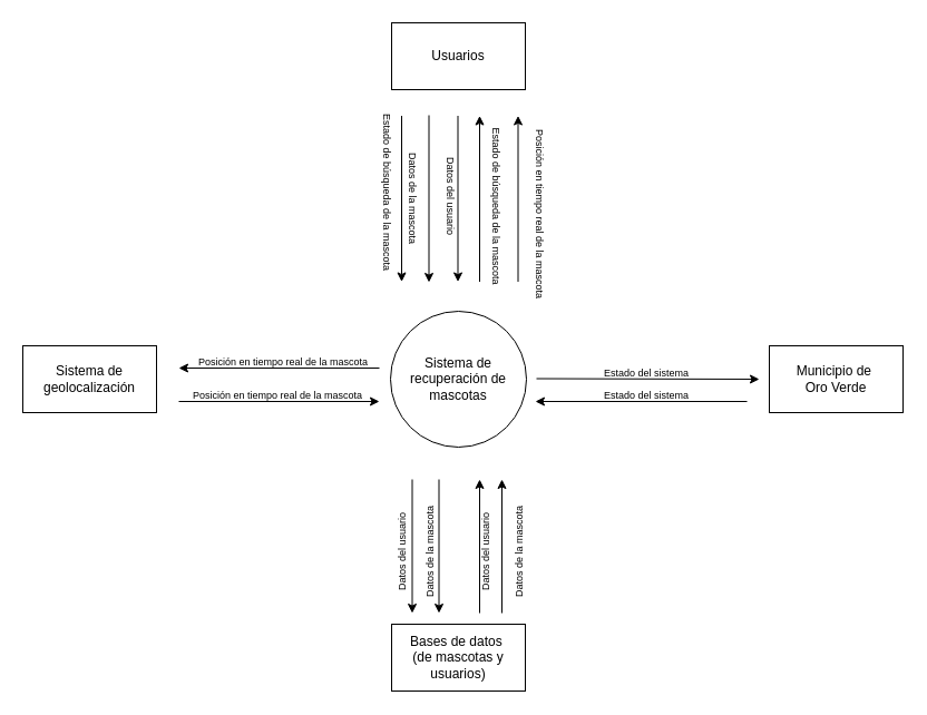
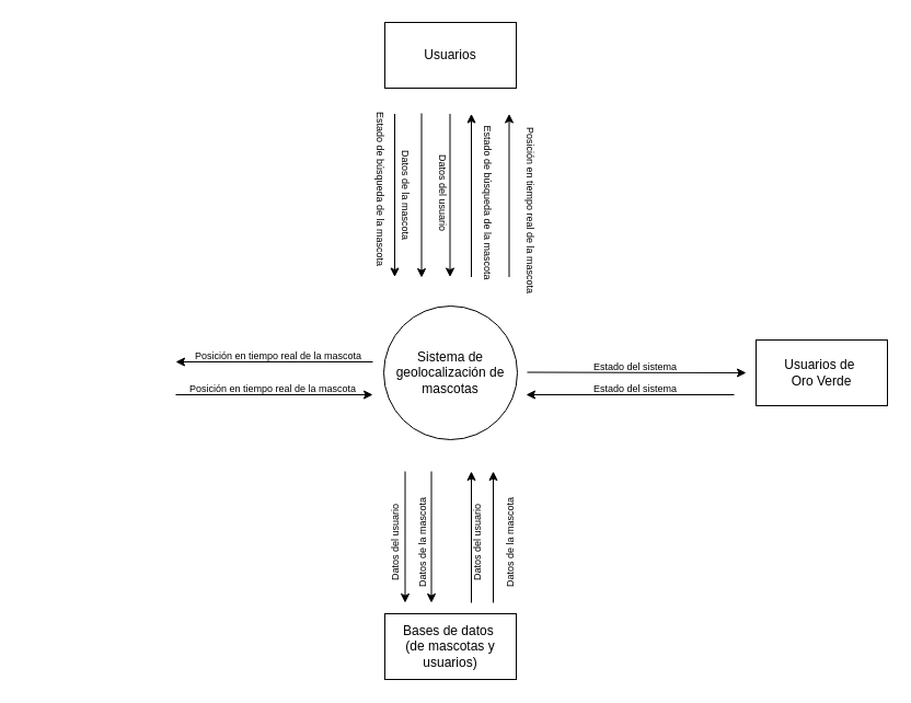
  <mxCell id="0" />
  <mxCell id="1" parent="0" />
- <mxCell id="2" value="&lt;font style=&quot;vertical-align: inherit;&quot;&gt;&lt;font style=&quot;vertical-align: inherit;&quot;&gt;&lt;font style=&quot;vertical-align: inherit;&quot;&gt;&lt;font style=&quot;vertical-align: inherit;&quot;&gt;Sistema de recuperación de mascotas&lt;/font&gt;&lt;/font&gt;&lt;/font&gt;&lt;/font&gt;" style="ellipse;whiteSpace=wrap;html=1;aspect=fixed;" vertex="1" parent="1"><mxGeometry x="350" y="279" width="122" height="122" as="geometry" /></mxCell>
+ <mxCell id="2" value="&lt;font style=&quot;vertical-align: inherit;&quot;&gt;&lt;font style=&quot;vertical-align: inherit;&quot;&gt;&lt;font style=&quot;vertical-align: inherit;&quot;&gt;&lt;font style=&quot;vertical-align: inherit;&quot;&gt;Sistema de geolocalización de mascotas&lt;/font&gt;&lt;/font&gt;&lt;/font&gt;&lt;/font&gt;" style="ellipse;whiteSpace=wrap;html=1;aspect=fixed;" vertex="1" parent="1"><mxGeometry x="350" y="279" width="122" height="122" as="geometry" /></mxCell>
  <mxCell id="3" value="&lt;font style=&quot;vertical-align: inherit;&quot;&gt;&lt;font style=&quot;vertical-align: inherit;&quot;&gt;&lt;font style=&quot;vertical-align: inherit;&quot;&gt;&lt;font style=&quot;vertical-align: inherit;&quot;&gt;&lt;font style=&quot;vertical-align: inherit;&quot;&gt;&lt;font style=&quot;vertical-align: inherit;&quot;&gt;&lt;font style=&quot;vertical-align: inherit;&quot;&gt;&lt;font style=&quot;vertical-align: inherit;&quot;&gt;Usuarios&lt;/font&gt;&lt;/font&gt;&lt;/font&gt;&lt;/font&gt;&lt;/font&gt;&lt;/font&gt;&lt;/font&gt;&lt;/font&gt;" style="rounded=0;whiteSpace=wrap;html=1;" vertex="1" parent="1"><mxGeometry x="351" y="20" width="120" height="60" as="geometry" /></mxCell>
  <mxCell id="4" value="&lt;font style=&quot;vertical-align: inherit;&quot;&gt;&lt;font style=&quot;vertical-align: inherit;&quot;&gt;Bases de datos&amp;nbsp;&lt;/font&gt;&lt;/font&gt;&lt;div&gt;&lt;font style=&quot;vertical-align: inherit;&quot;&gt;&lt;font style=&quot;vertical-align: inherit;&quot;&gt;(de mascotas y usuarios)&lt;/font&gt;&lt;/font&gt;&lt;/div&gt;" style="rounded=0;whiteSpace=wrap;html=1;" vertex="1" parent="1"><mxGeometry x="351" y="560" width="120" height="60" as="geometry" /></mxCell>
- <mxCell id="5" value="&lt;font style=&quot;vertical-align: inherit;&quot;&gt;&lt;font style=&quot;vertical-align: inherit;&quot;&gt;&lt;font style=&quot;vertical-align: inherit;&quot;&gt;&lt;font style=&quot;vertical-align: inherit;&quot;&gt;Municipio de&amp;nbsp;&lt;/font&gt;&lt;/font&gt;&lt;/font&gt;&lt;/font&gt;&lt;div&gt;&lt;font style=&quot;vertical-align: inherit;&quot;&gt;&lt;font style=&quot;vertical-align: inherit;&quot;&gt;Oro Verde&lt;/font&gt;&lt;/font&gt;&lt;/div&gt;" style="rounded=0;whiteSpace=wrap;html=1;" vertex="1" parent="1"><mxGeometry x="690" y="310" width="120" height="60" as="geometry" /></mxCell>
- <mxCell id="6" value="&lt;font style=&quot;vertical-align: inherit;&quot;&gt;&lt;font style=&quot;vertical-align: inherit;&quot;&gt;Sistema de geolocalización&lt;/font&gt;&lt;/font&gt;" style="rounded=0;whiteSpace=wrap;html=1;" vertex="1" parent="1"><mxGeometry x="20" y="310" width="120" height="60" as="geometry" /></mxCell>
+ <mxCell id="5" value="&lt;font style=&quot;vertical-align: inherit;&quot;&gt;&lt;font style=&quot;vertical-align: inherit;&quot;&gt;&lt;font style=&quot;vertical-align: inherit;&quot;&gt;&lt;font style=&quot;vertical-align: inherit;&quot;&gt;Usuarios de&amp;nbsp;&lt;/font&gt;&lt;/font&gt;&lt;/font&gt;&lt;/font&gt;&lt;div&gt;&lt;font style=&quot;vertical-align: inherit;&quot;&gt;&lt;font style=&quot;vertical-align: inherit;&quot;&gt;Oro Verde&lt;/font&gt;&lt;/font&gt;&lt;/div&gt;" style="rounded=0;whiteSpace=wrap;html=1;" vertex="1" parent="1"><mxGeometry x="690" y="310" width="120" height="60" as="geometry" /></mxCell>
  <mxCell id="7" value="" style="endArrow=classic;html=1;rounded=0;" edge="1" parent="1"><mxGeometry width="50" height="50" relative="1" as="geometry"><mxPoint x="430" y="550" as="sourcePoint" /><mxPoint x="430" y="430" as="targetPoint" /></mxGeometry></mxCell>
  <mxCell id="8" value="" style="endArrow=classic;html=1;rounded=0;" edge="1" parent="1"><mxGeometry width="50" height="50" relative="1" as="geometry"><mxPoint x="369.5" y="430" as="sourcePoint" /><mxPoint x="369.5" y="550" as="targetPoint" /></mxGeometry></mxCell>
  <mxCell id="9" value="" style="endArrow=classic;html=1;rounded=0;" edge="1" parent="1"><mxGeometry width="50" height="50" relative="1" as="geometry"><mxPoint x="340" y="330" as="sourcePoint" /><mxPoint x="160" y="330" as="targetPoint" /></mxGeometry></mxCell>
  <mxCell id="10" value="" style="endArrow=classic;html=1;rounded=0;entryX=0;entryY=0.664;entryDx=0;entryDy=0;entryPerimeter=0;" edge="1" parent="1"><mxGeometry width="50" height="50" relative="1" as="geometry"><mxPoint x="160" y="360" as="sourcePoint" /><mxPoint x="340" y="360.008" as="targetPoint" /></mxGeometry></mxCell>
  <mxCell id="11" value="" style="endArrow=classic;html=1;rounded=0;" edge="1" parent="1"><mxGeometry width="50" height="50" relative="1" as="geometry"><mxPoint x="430" y="252.5" as="sourcePoint" /><mxPoint x="430" y="103.5" as="targetPoint" /></mxGeometry></mxCell>
  <mxCell id="12" value="" style="endArrow=classic;html=1;rounded=0;" edge="1" parent="1"><mxGeometry width="50" height="50" relative="1" as="geometry"><mxPoint x="384.5" y="103" as="sourcePoint" /><mxPoint x="384.5" y="253" as="targetPoint" /></mxGeometry></mxCell>
  <mxCell id="13" value="Datos de la mascota" style="text;html=1;align=left;verticalAlign=middle;whiteSpace=wrap;rounded=0;fontSize=9;rotation=90;" vertex="1" parent="1"><mxGeometry x="310" y="190" width="120" height="10" as="geometry" /></mxCell>
  <mxCell id="14" value="Estado de búsqueda de la mascota" style="text;html=1;align=left;verticalAlign=middle;whiteSpace=wrap;rounded=0;rotation=90;fontSize=9;" vertex="1" parent="1"><mxGeometry x="245" y="197" width="205" height="10" as="geometry" /></mxCell>
  <mxCell id="15" value="Estado de búsqueda de la mascota" style="text;html=1;align=center;verticalAlign=middle;whiteSpace=wrap;rounded=0;fontSize=9;rotation=90;" vertex="1" parent="1"><mxGeometry x="370" y="180" width="150" height="10" as="geometry" /></mxCell>
  <mxCell id="16" value="Posición en tiempo real de la mascota" style="text;html=1;align=center;verticalAlign=middle;whiteSpace=wrap;rounded=0;fontSize=9;rotation=90;" vertex="1" parent="1"><mxGeometry x="404" y="177" width="160" height="30" as="geometry" /></mxCell>
  <mxCell id="17" value="Posición en tiempo real de la mascota" style="text;html=1;align=center;verticalAlign=middle;whiteSpace=wrap;rounded=0;fontSize=9;" vertex="1" parent="1"><mxGeometry x="154" y="340" width="190" height="30" as="geometry" /></mxCell>
  <mxCell id="18" value="Posición en tiempo real de la mascota" style="text;html=1;align=center;verticalAlign=middle;whiteSpace=wrap;rounded=0;fontSize=9;" vertex="1" parent="1"><mxGeometry x="164" y="310" width="180" height="30" as="geometry" /></mxCell>
  <mxCell id="19" value="Datos del usuario" style="text;html=1;align=left;verticalAlign=middle;whiteSpace=wrap;rounded=0;fontSize=9;rotation=90;" vertex="1" parent="1"><mxGeometry x="361" y="177" width="86" height="10" as="geometry" /></mxCell>
  <mxCell id="20" value="&lt;font style=&quot;vertical-align: inherit;&quot;&gt;&lt;font style=&quot;vertical-align: inherit; font-size: 9px;&quot;&gt;Datos del usuario&lt;/font&gt;&lt;/font&gt;" style="text;html=1;align=center;verticalAlign=middle;whiteSpace=wrap;rounded=0;rotation=-90;" vertex="1" parent="1"><mxGeometry x="320" y="480" width="230" height="30" as="geometry" /></mxCell>
  <mxCell id="21" value="" style="endArrow=classic;html=1;rounded=0;" edge="1" parent="1"><mxGeometry width="50" height="50" relative="1" as="geometry"><mxPoint x="360" y="103.5" as="sourcePoint" /><mxPoint x="360" y="252.5" as="targetPoint" /></mxGeometry></mxCell>
  <mxCell id="22" value="" style="endArrow=classic;html=1;rounded=0;" edge="1" parent="1"><mxGeometry width="50" height="50" relative="1" as="geometry"><mxPoint x="410.5" y="103.5" as="sourcePoint" /><mxPoint x="410.5" y="252.5" as="targetPoint" /></mxGeometry></mxCell>
  <mxCell id="23" value="" style="endArrow=classic;html=1;rounded=0;" edge="1" parent="1"><mxGeometry width="50" height="50" relative="1" as="geometry"><mxPoint x="464.5" y="252.5" as="sourcePoint" /><mxPoint x="464.5" y="103.5" as="targetPoint" /></mxGeometry></mxCell>
  <mxCell id="24" value="" style="endArrow=classic;html=1;rounded=0;entryX=0;entryY=0;entryDx=0;entryDy=0;" edge="1" parent="1"><mxGeometry width="50" height="50" relative="1" as="geometry"><mxPoint x="450" y="550" as="sourcePoint" /><mxPoint x="450" y="430" as="targetPoint" /></mxGeometry></mxCell>
  <mxCell id="25" value="" style="endArrow=classic;html=1;rounded=0;" edge="1" parent="1"><mxGeometry width="50" height="50" relative="1" as="geometry"><mxPoint x="393.5" y="430" as="sourcePoint" /><mxPoint x="393.5" y="550" as="targetPoint" /></mxGeometry></mxCell>
  <mxCell id="26" value="&lt;font style=&quot;vertical-align: inherit;&quot;&gt;&lt;font style=&quot;vertical-align: inherit; font-size: 9px;&quot;&gt;Datos de la mascota&lt;/font&gt;&lt;/font&gt;" style="text;html=1;align=center;verticalAlign=middle;whiteSpace=wrap;rounded=0;rotation=-90;" vertex="1" parent="1"><mxGeometry x="350" y="480" width="230" height="30" as="geometry" /></mxCell>
  <mxCell id="27" value="" style="endArrow=classic;html=1;rounded=0;" edge="1" parent="1"><mxGeometry width="50" height="50" relative="1" as="geometry"><mxPoint x="481" y="339.5" as="sourcePoint" /><mxPoint x="681" y="340" as="targetPoint" /></mxGeometry></mxCell>
  <mxCell id="28" value="Estado del sistema" style="text;html=1;align=center;verticalAlign=middle;whiteSpace=wrap;rounded=0;fontSize=9;" vertex="1" parent="1"><mxGeometry x="490" y="330" width="180" height="10" as="geometry" /></mxCell>
  <mxCell id="29" value="&lt;font style=&quot;vertical-align: inherit;&quot;&gt;&lt;font style=&quot;vertical-align: inherit; font-size: 9px;&quot;&gt;Datos de la mascota&lt;/font&gt;&lt;/font&gt;" style="text;html=1;align=center;verticalAlign=middle;whiteSpace=wrap;rounded=0;rotation=-90;" vertex="1" parent="1"><mxGeometry x="270" y="480" width="230" height="30" as="geometry" /></mxCell>
  <mxCell id="30" value="&lt;font style=&quot;vertical-align: inherit;&quot;&gt;&lt;font style=&quot;vertical-align: inherit; font-size: 9px;&quot;&gt;Datos del usuario&lt;/font&gt;&lt;/font&gt;" style="text;html=1;align=center;verticalAlign=middle;whiteSpace=wrap;rounded=0;rotation=-90;" vertex="1" parent="1"><mxGeometry x="245" y="480" width="230" height="30" as="geometry" /></mxCell>
  <mxCell id="31" value="" style="endArrow=classic;html=1;rounded=0;" edge="1" parent="1"><mxGeometry width="50" height="50" relative="1" as="geometry"><mxPoint x="670" y="360" as="sourcePoint" /><mxPoint x="480" y="360" as="targetPoint" /></mxGeometry></mxCell>
  <mxCell id="32" value="Estado del sistema" style="text;html=1;align=center;verticalAlign=middle;whiteSpace=wrap;rounded=0;fontSize=9;" vertex="1" parent="1"><mxGeometry x="490" y="350" width="180" height="10" as="geometry" /></mxCell>
